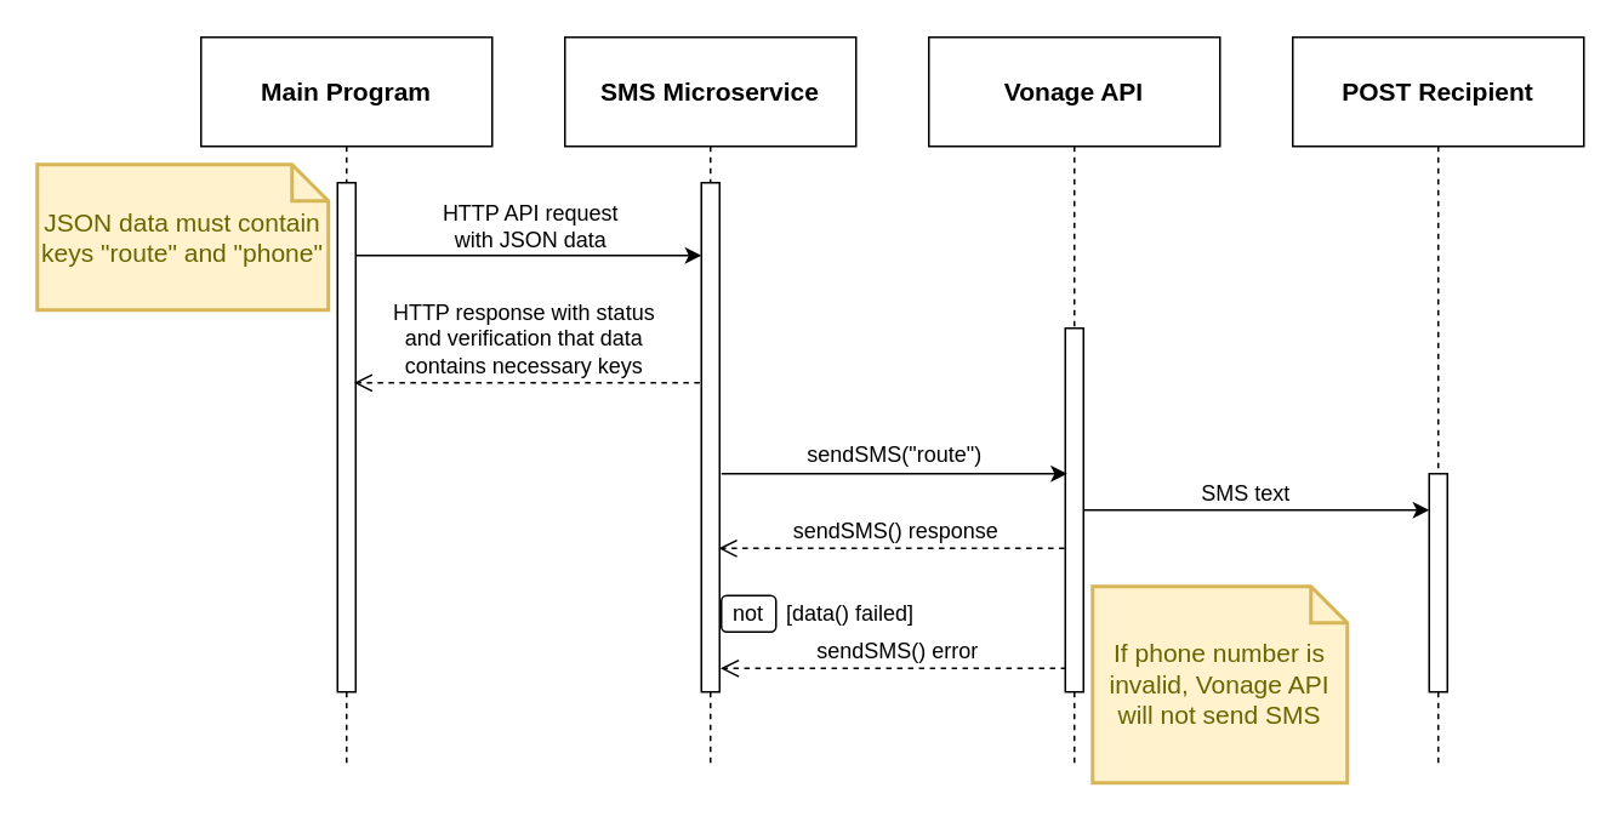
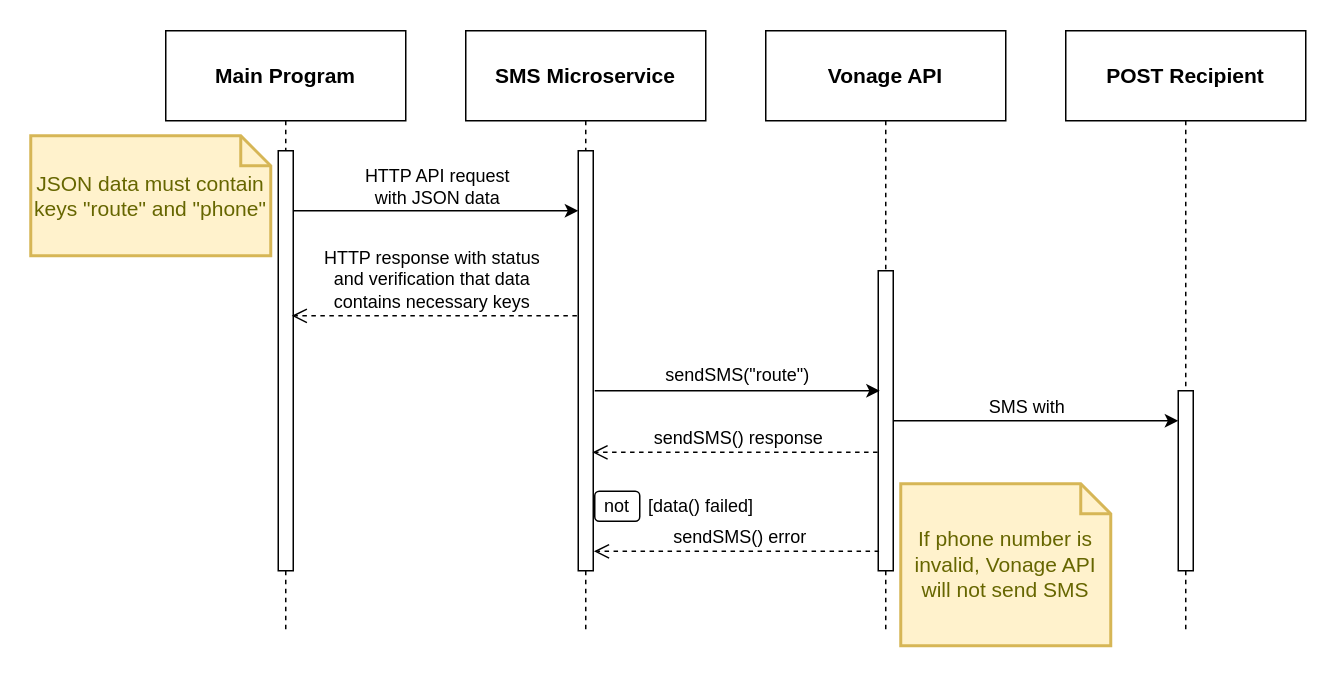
  <mxCell id="0" />
  <mxCell id="1" parent="0" />
  <mxCell id="2" value="HTTP API request with JSON data" style="text;html=1;align=center;verticalAlign=middle;whiteSpace=wrap;rounded=0;" vertex="1" parent="1"><mxGeometry x="230" y="109" width="123" height="30" as="geometry" /></mxCell>
  <mxCell id="3" value="&lt;span style=&quot;font-size: 14px;&quot;&gt;&lt;b&gt;Main Program&lt;/b&gt;&lt;/span&gt;" style="shape=umlLifeline;perimeter=lifelinePerimeter;whiteSpace=wrap;html=1;container=1;dropTarget=0;collapsible=0;recursiveResize=0;outlineConnect=0;portConstraint=eastwest;newEdgeStyle={&quot;curved&quot;:0,&quot;rounded&quot;:0};size=60;" vertex="1" parent="1"><mxGeometry x="110" y="20" width="160" height="400" as="geometry" /></mxCell>
  <mxCell id="4" value="" style="html=1;points=[[0,0,0,0,5],[0,1,0,0,-5],[1,0,0,0,5],[1,1,0,0,-5]];perimeter=orthogonalPerimeter;outlineConnect=0;targetShapes=umlLifeline;portConstraint=eastwest;newEdgeStyle={&quot;curved&quot;:0,&quot;rounded&quot;:0};" vertex="1" parent="3"><mxGeometry x="75" y="80" width="10" height="280" as="geometry" /></mxCell>
  <mxCell id="5" value="&lt;span style=&quot;font-size: 14px;&quot;&gt;&lt;b&gt;SMS Microservice&lt;/b&gt;&lt;/span&gt;" style="shape=umlLifeline;perimeter=lifelinePerimeter;whiteSpace=wrap;html=1;container=1;dropTarget=0;collapsible=0;recursiveResize=0;outlineConnect=0;portConstraint=eastwest;newEdgeStyle={&quot;curved&quot;:0,&quot;rounded&quot;:0};size=60;" vertex="1" parent="1"><mxGeometry x="310" y="20" width="160" height="400" as="geometry" /></mxCell>
  <mxCell id="6" value="" style="html=1;points=[[0,0,0,0,5],[0,1,0,0,-5],[1,0,0,0,5],[1,1,0,0,-5]];perimeter=orthogonalPerimeter;outlineConnect=0;targetShapes=umlLifeline;portConstraint=eastwest;newEdgeStyle={&quot;curved&quot;:0,&quot;rounded&quot;:0};" vertex="1" parent="5"><mxGeometry x="75" y="80" width="10" height="280" as="geometry" /></mxCell>
  <mxCell id="7" value="&lt;span style=&quot;font-size: 14px;&quot;&gt;&lt;b&gt;Vonage API&lt;/b&gt;&lt;/span&gt;" style="shape=umlLifeline;perimeter=lifelinePerimeter;whiteSpace=wrap;html=1;container=1;dropTarget=0;collapsible=0;recursiveResize=0;outlineConnect=0;portConstraint=eastwest;newEdgeStyle={&quot;curved&quot;:0,&quot;rounded&quot;:0};size=60;" vertex="1" parent="1"><mxGeometry x="510" y="20" width="160" height="400" as="geometry" /></mxCell>
  <mxCell id="8" value="" style="html=1;points=[[0,0,0,0,5],[0,1,0,0,-5],[1,0,0,0,5],[1,1,0,0,-5]];perimeter=orthogonalPerimeter;outlineConnect=0;targetShapes=umlLifeline;portConstraint=eastwest;newEdgeStyle={&quot;curved&quot;:0,&quot;rounded&quot;:0};" vertex="1" parent="7"><mxGeometry x="75" y="160" width="10" height="200" as="geometry" /></mxCell>
  <mxCell id="9" value="&lt;span style=&quot;font-size: 14px;&quot;&gt;&lt;b&gt;POST Recipient&lt;/b&gt;&lt;/span&gt;" style="shape=umlLifeline;perimeter=lifelinePerimeter;whiteSpace=wrap;html=1;container=1;dropTarget=0;collapsible=0;recursiveResize=0;outlineConnect=0;portConstraint=eastwest;newEdgeStyle={&quot;curved&quot;:0,&quot;rounded&quot;:0};size=60;" vertex="1" parent="1"><mxGeometry x="710" y="20" width="160" height="400" as="geometry" /></mxCell>
  <mxCell id="10" value="" style="html=1;points=[[0,0,0,0,5],[0,1,0,0,-5],[1,0,0,0,5],[1,1,0,0,-5]];perimeter=orthogonalPerimeter;outlineConnect=0;targetShapes=umlLifeline;portConstraint=eastwest;newEdgeStyle={&quot;curved&quot;:0,&quot;rounded&quot;:0};" vertex="1" parent="9"><mxGeometry x="75" y="240" width="10" height="120" as="geometry" /></mxCell>
  <mxCell id="11" value="" style="endArrow=classic;html=1;rounded=0;" edge="1" parent="1"><mxGeometry width="50" height="50" relative="1" as="geometry"><mxPoint x="195" y="140" as="sourcePoint" /><mxPoint x="385" y="140" as="targetPoint" /></mxGeometry></mxCell>
  <mxCell id="12" value="JSON data must contain keys &quot;route&quot; and &quot;phone&quot;" style="shape=note;strokeWidth=2;fontSize=14;size=20;whiteSpace=wrap;html=1;fillColor=#fff2cc;strokeColor=#d6b656;fontColor=#666600;" vertex="1" parent="1"><mxGeometry x="20" y="90" width="160" height="80" as="geometry" /></mxCell>
  <mxCell id="13" value="&lt;font style=&quot;font-size: 12px;&quot;&gt;HTTP response with status&amp;nbsp;&lt;/font&gt;&lt;div&gt;&lt;font style=&quot;font-size: 12px;&quot;&gt;and verification that data&amp;nbsp;&lt;/font&gt;&lt;/div&gt;&lt;div&gt;&lt;font style=&quot;font-size: 12px;&quot;&gt;contains necessary keys&amp;nbsp;&lt;/font&gt;&lt;/div&gt;" style="html=1;verticalAlign=bottom;endArrow=open;dashed=1;endSize=8;curved=0;rounded=0;exitX=0.438;exitY=0.475;exitDx=0;exitDy=0;exitPerimeter=0;entryX=0.5;entryY=0.393;entryDx=0;entryDy=0;entryPerimeter=0;" edge="1" parent="1"><mxGeometry relative="1" as="geometry"><mxPoint x="384.08" y="210" as="sourcePoint" /><mxPoint x="194" y="210.04" as="targetPoint" /></mxGeometry></mxCell>
  <mxCell id="14" value="" style="endArrow=classic;html=1;rounded=0;" edge="1" parent="1"><mxGeometry width="50" height="50" relative="1" as="geometry"><mxPoint x="396" y="260" as="sourcePoint" /><mxPoint x="586" y="260" as="targetPoint" /></mxGeometry></mxCell>
  <mxCell id="15" value="sendSMS(&quot;route&quot;)" style="text;html=1;align=center;verticalAlign=middle;whiteSpace=wrap;rounded=0;" vertex="1" parent="1"><mxGeometry x="430" y="235" width="123" height="30" as="geometry" /></mxCell>
  <mxCell id="16" value="&lt;span style=&quot;font-size: 12px;&quot;&gt;&amp;nbsp;sendSMS() response&lt;/span&gt;" style="html=1;verticalAlign=bottom;endArrow=open;dashed=1;endSize=8;curved=0;rounded=0;exitX=0.438;exitY=0.475;exitDx=0;exitDy=0;exitPerimeter=0;entryX=0.5;entryY=0.393;entryDx=0;entryDy=0;entryPerimeter=0;" edge="1" parent="1"><mxGeometry relative="1" as="geometry"><mxPoint x="584.54" y="301" as="sourcePoint" /><mxPoint x="394.46" y="301.04" as="targetPoint" /></mxGeometry></mxCell>
  <mxCell id="17" value="&lt;span style=&quot;font-size: 12px;&quot;&gt;&amp;nbsp;sendSMS() error&lt;/span&gt;" style="html=1;verticalAlign=bottom;endArrow=open;dashed=1;endSize=8;curved=0;rounded=0;exitX=0.438;exitY=0.475;exitDx=0;exitDy=0;exitPerimeter=0;entryX=0.5;entryY=0.393;entryDx=0;entryDy=0;entryPerimeter=0;" edge="1" parent="1"><mxGeometry relative="1" as="geometry"><mxPoint x="585.54" y="367" as="sourcePoint" /><mxPoint x="395.46" y="367.04" as="targetPoint" /></mxGeometry></mxCell>
  <mxCell id="18" value="If phone number is invalid, Vonage API will not send SMS" style="shape=note;strokeWidth=2;fontSize=14;size=20;whiteSpace=wrap;html=1;fillColor=#fff2cc;strokeColor=#d6b656;fontColor=#666600;" vertex="1" parent="1"><mxGeometry x="600" y="322" width="140" height="108" as="geometry" /></mxCell>
  <mxCell id="19" value="not" style="rounded=1;whiteSpace=wrap;html=1;" vertex="1" parent="1"><mxGeometry x="396" y="327" width="30" height="20" as="geometry" /></mxCell>
  <mxCell id="20" value="[data() failed]" style="text;strokeColor=none;fillColor=none;align=left;verticalAlign=middle;spacingLeft=4;spacingRight=4;overflow=hidden;points=[[0,0.5],[1,0.5]];portConstraint=eastwest;rotatable=0;whiteSpace=wrap;html=1;" vertex="1" parent="1"><mxGeometry x="426" y="322" width="128.5" height="30" as="geometry" /></mxCell>
  <mxCell id="21" value="" style="endArrow=classic;html=1;rounded=0;" edge="1" parent="1"><mxGeometry width="50" height="50" relative="1" as="geometry"><mxPoint x="595" y="280" as="sourcePoint" /><mxPoint x="785" y="280" as="targetPoint" /></mxGeometry></mxCell>
- <mxCell id="22" value="SMS text" style="text;html=1;align=center;verticalAlign=middle;whiteSpace=wrap;rounded=0;" vertex="1" parent="1"><mxGeometry x="623" y="256" width="123" height="30" as="geometry" /></mxCell>
+ <mxCell id="22" value="SMS with" style="text;html=1;align=center;verticalAlign=middle;whiteSpace=wrap;rounded=0;" vertex="1" parent="1"><mxGeometry x="623" y="256" width="123" height="30" as="geometry" /></mxCell>
